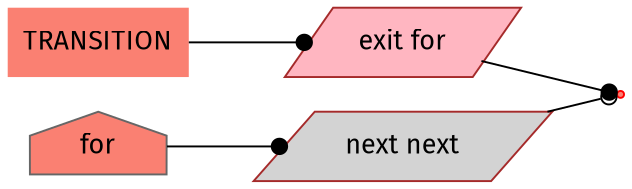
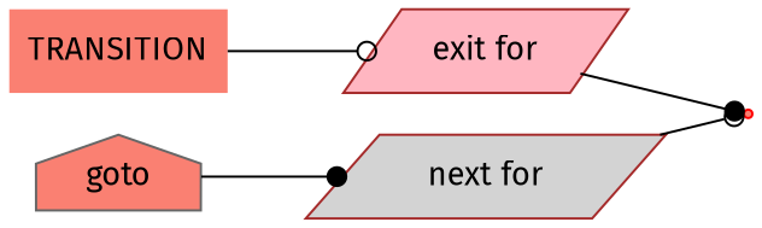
  digraph {
    fontname="Fira Sans"
    rankdir=LR
    node [color=red fillcolor=salmon fontname="Fira Sans" shape=parallelogram style=filled]
    edge [arrowhead=odot fontname="Fira Sans"]
    n1 [label=TRANSITION shape=plaintext]
    n2 [color=brown fillcolor=lightpink label="exit for"]
-   n3 [color=brown fillcolor=lightgrey label="next next"]
+   n3 [color=brown fillcolor=lightgrey label="next for"]
    end [shape=point]
-   n5 [color=gray40 label=for shape=house]
-   n1 -> n2 [arrowhead=dot]
+   n5 [color=gray40 label=goto shape=house]
+   n1 -> n2
    n2 -> end [arrowhead=dot]
    n3 -> end
    n5 -> n3 [arrowhead=dot]
  }
